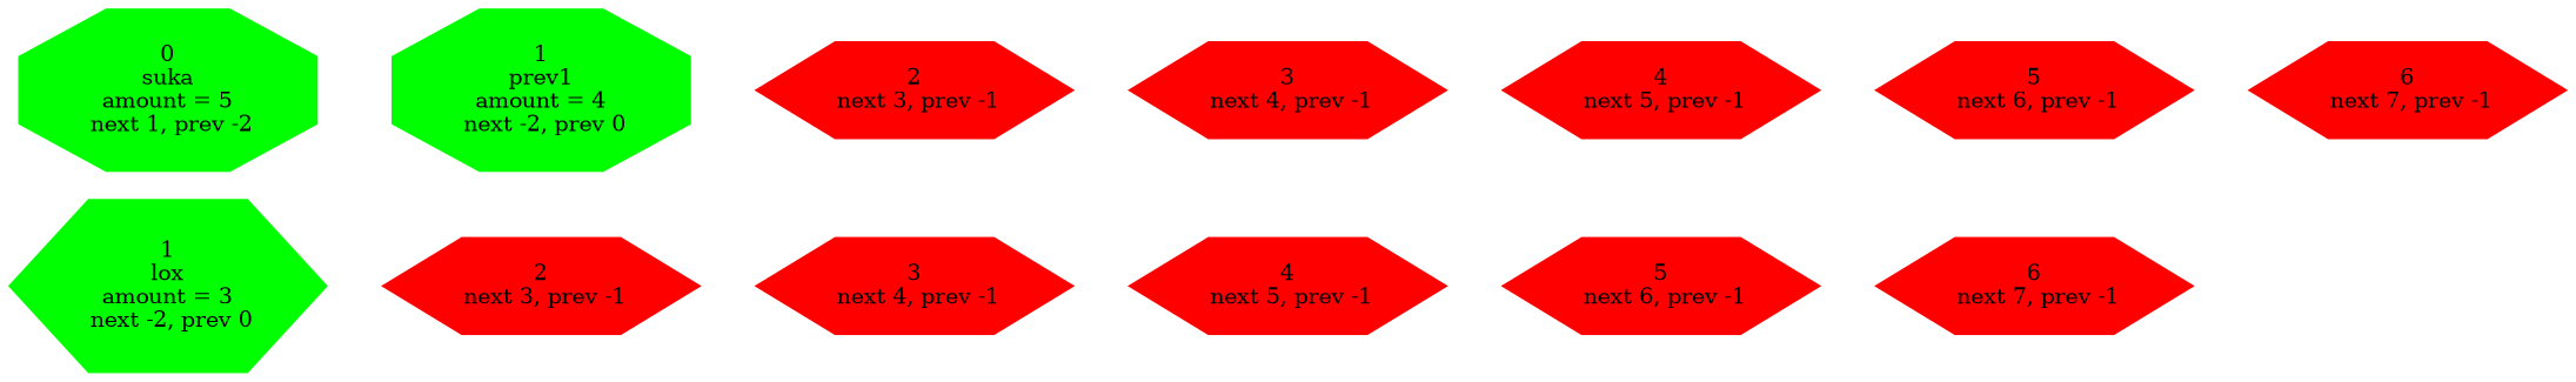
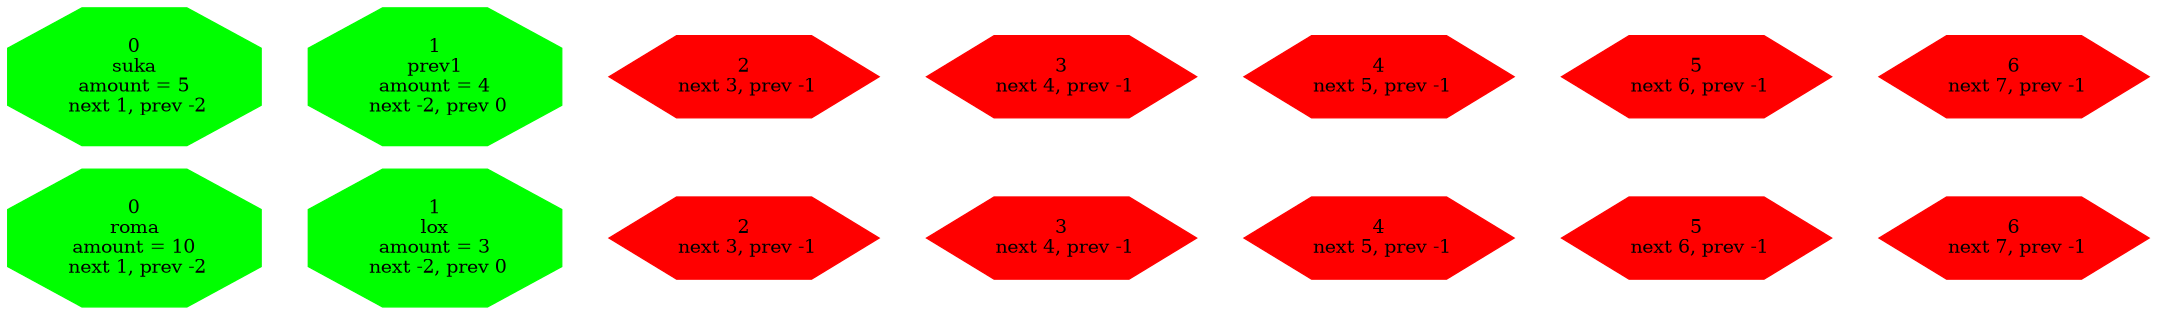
  digraph {
    rankdir=LR
    node [color=red fillcolor=red shape=hexagon style=filled]
    edge [style=invis]
-   n2 [color=green fillcolor=green label=" 1 \nlox\namount = 3\n next -2, prev 0"]
+   n1 [color=green fillcolor=green label=" 0 \nroma\namount = 10\n next 1, prev -2" shape=octagon]
+   n2 [color=green fillcolor=green label=" 1 \nlox\namount = 3\n next -2, prev 0" shape=octagon]
    n3 [label=" 2 \n next 3, prev -1"]
    n4 [label=" 3 \n next 4, prev -1"]
    n5 [label=" 4 \n next 5, prev -1"]
    n6 [label=" 5 \n next 6, prev -1"]
    n7 [label=" 6 \n next 7, prev -1"]
    n8 [color=green fillcolor=green label=" 0 \nsuka\namount = 5\n next 1, prev -2" shape=octagon]
    n9 [color=green fillcolor=green label=" 1 \nprev1\namount = 4\n next -2, prev 0" shape=octagon]
    n10 [label=" 2 \n next 3, prev -1"]
    n11 [label=" 3 \n next 4, prev -1"]
    n12 [label=" 4 \n next 5, prev -1"]
    n13 [label=" 5 \n next 6, prev -1"]
    n14 [label=" 6 \n next 7, prev -1"]
+   n1 -> n2
    n2 -> n3
    n3 -> n4
    n4 -> n5
    n5 -> n6
    n6 -> n7
    n8 -> n9
    n9 -> n10
    n10 -> n11
    n11 -> n12
    n12 -> n13
    n13 -> n14
  }
